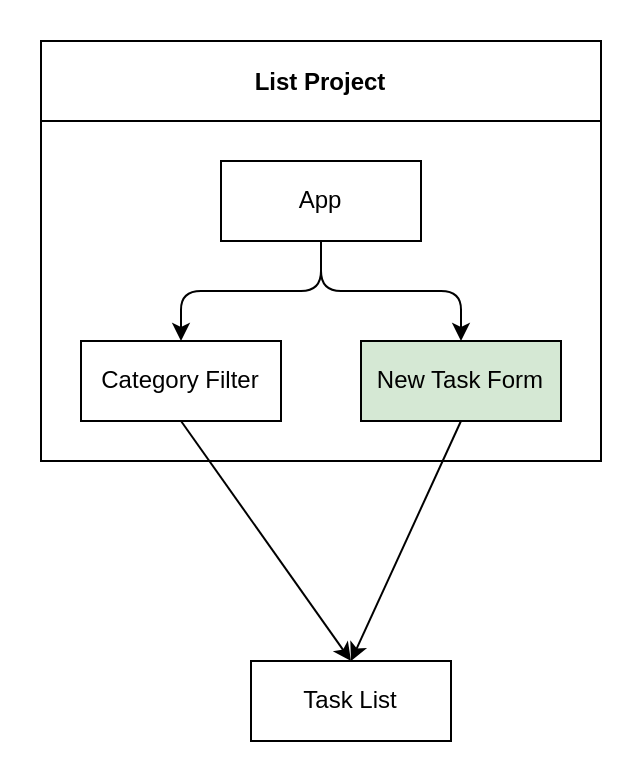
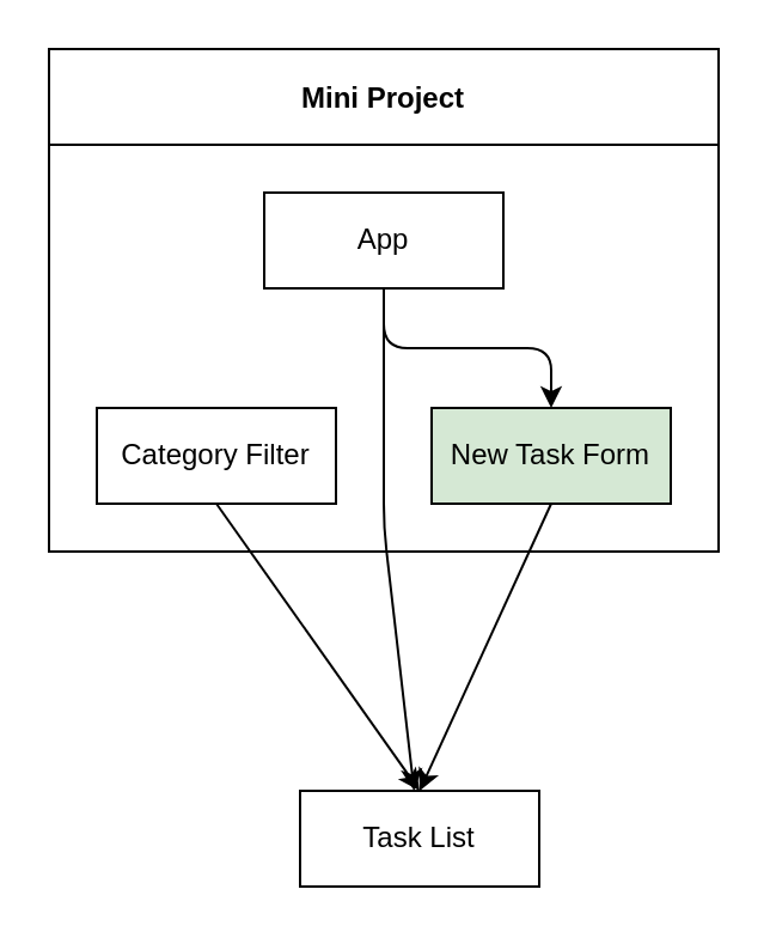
  <mxCell id="0" />
  <mxCell id="1" parent="0" />
- <mxCell id="2" value="List Project" style="swimlane;startSize=40;horizontal=1;childLayout=treeLayout;horizontalTree=0;resizable=0;containerType=tree;fontSize=12;" vertex="1" parent="1"><mxGeometry x="20" y="20" width="280" height="210" as="geometry" /></mxCell>
+ <mxCell id="2" value="Mini Project" style="swimlane;startSize=40;horizontal=1;childLayout=treeLayout;horizontalTree=0;resizable=0;containerType=tree;fontSize=12;" vertex="1" parent="1"><mxGeometry x="20" y="20" width="280" height="210" as="geometry" /></mxCell>
  <mxCell id="3" value="App" style="whiteSpace=wrap;html=1;" vertex="1" parent="2"><mxGeometry x="90" y="60" width="100" height="40" as="geometry" /></mxCell>
  <mxCell id="4" value="Category Filter" style="whiteSpace=wrap;html=1;" vertex="1" parent="2"><mxGeometry x="20" y="150" width="100" height="40" as="geometry" /></mxCell>
- <mxCell id="5" value="" style="edgeStyle=elbowEdgeStyle;elbow=vertical;html=1;rounded=1;curved=0;sourcePerimeterSpacing=0;targetPerimeterSpacing=0;startSize=6;endSize=6;" edge="1" parent="2" source="3" target="4"><mxGeometry relative="1" as="geometry" /></mxCell>
  <mxCell id="6" value="New Task Form" style="whiteSpace=wrap;html=1;fillColor=#d5e8d4;" vertex="1" parent="2"><mxGeometry x="160" y="150" width="100" height="40" as="geometry" /></mxCell>
  <mxCell id="7" value="" style="edgeStyle=elbowEdgeStyle;elbow=vertical;html=1;rounded=1;curved=0;sourcePerimeterSpacing=0;targetPerimeterSpacing=0;startSize=6;endSize=6;" edge="1" parent="2" source="3" target="6"><mxGeometry relative="1" as="geometry" /></mxCell>
  <mxCell id="8" value="Task List" style="whiteSpace=wrap;html=1;" vertex="1" parent="1"><mxGeometry x="125" y="330" width="100" height="40" as="geometry" /></mxCell>
+ <mxCell id="9" value="" style="edgeStyle=none;html=1;" edge="1" source="3" target="8" parent="1"><mxGeometry relative="1" as="geometry"><Array as="points"><mxPoint x="160" y="220" /></Array></mxGeometry></mxCell>
  <mxCell id="10" style="edgeStyle=none;html=1;exitX=0.5;exitY=1;exitDx=0;exitDy=0;entryX=0.5;entryY=0;entryDx=0;entryDy=0;" edge="1" parent="1" source="6" target="8"><mxGeometry relative="1" as="geometry" /></mxCell>
  <mxCell id="11" style="edgeStyle=none;html=1;exitX=0.5;exitY=1;exitDx=0;exitDy=0;entryX=0.5;entryY=0;entryDx=0;entryDy=0;" edge="1" parent="1" source="4" target="8"><mxGeometry relative="1" as="geometry" /></mxCell>
